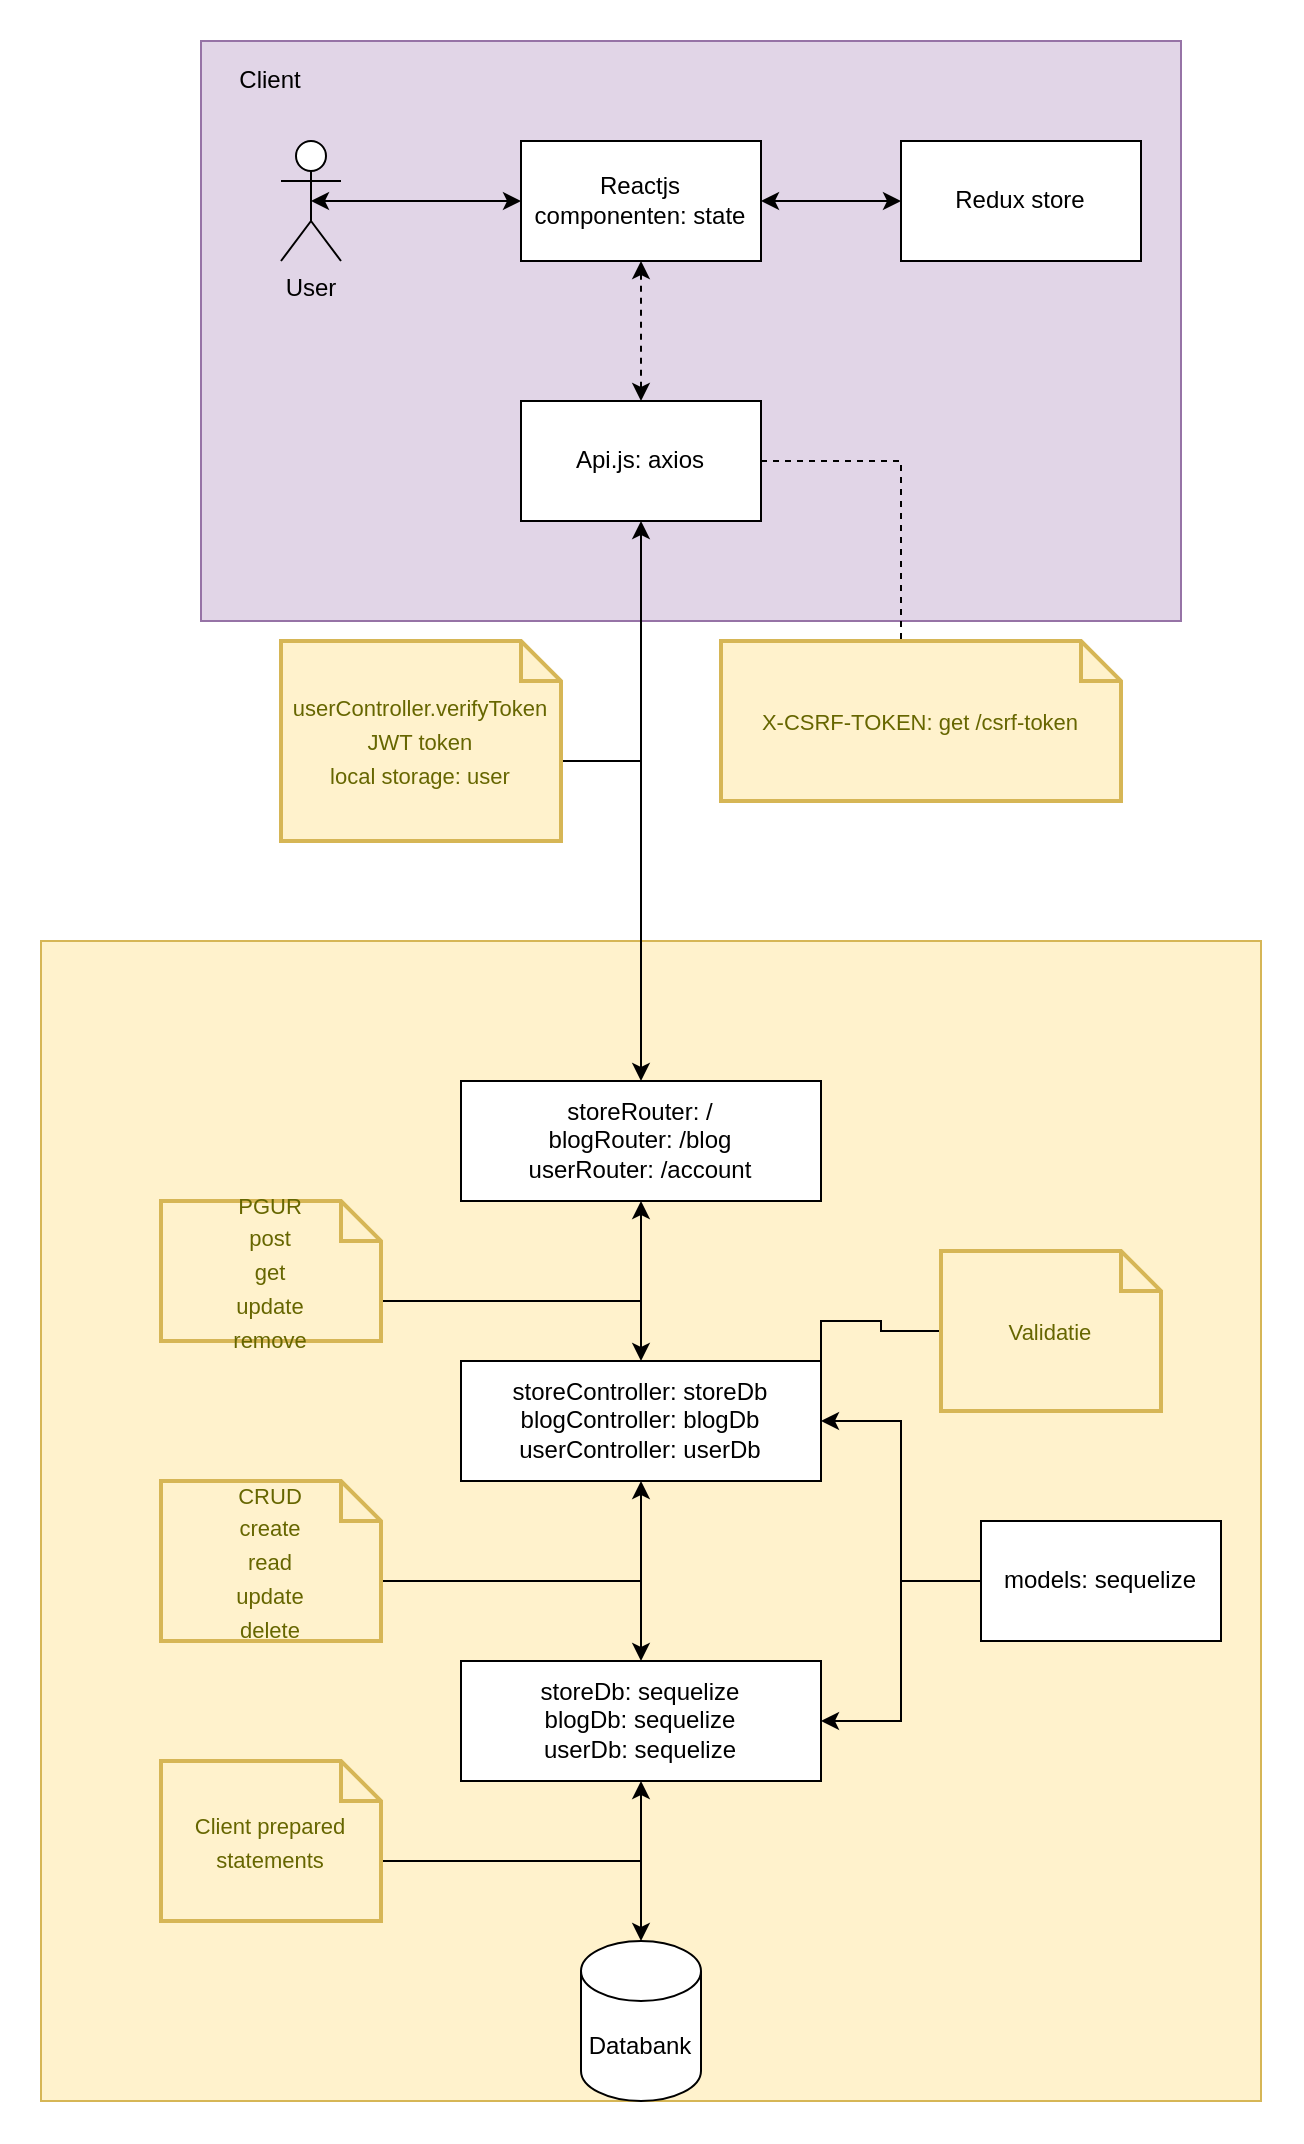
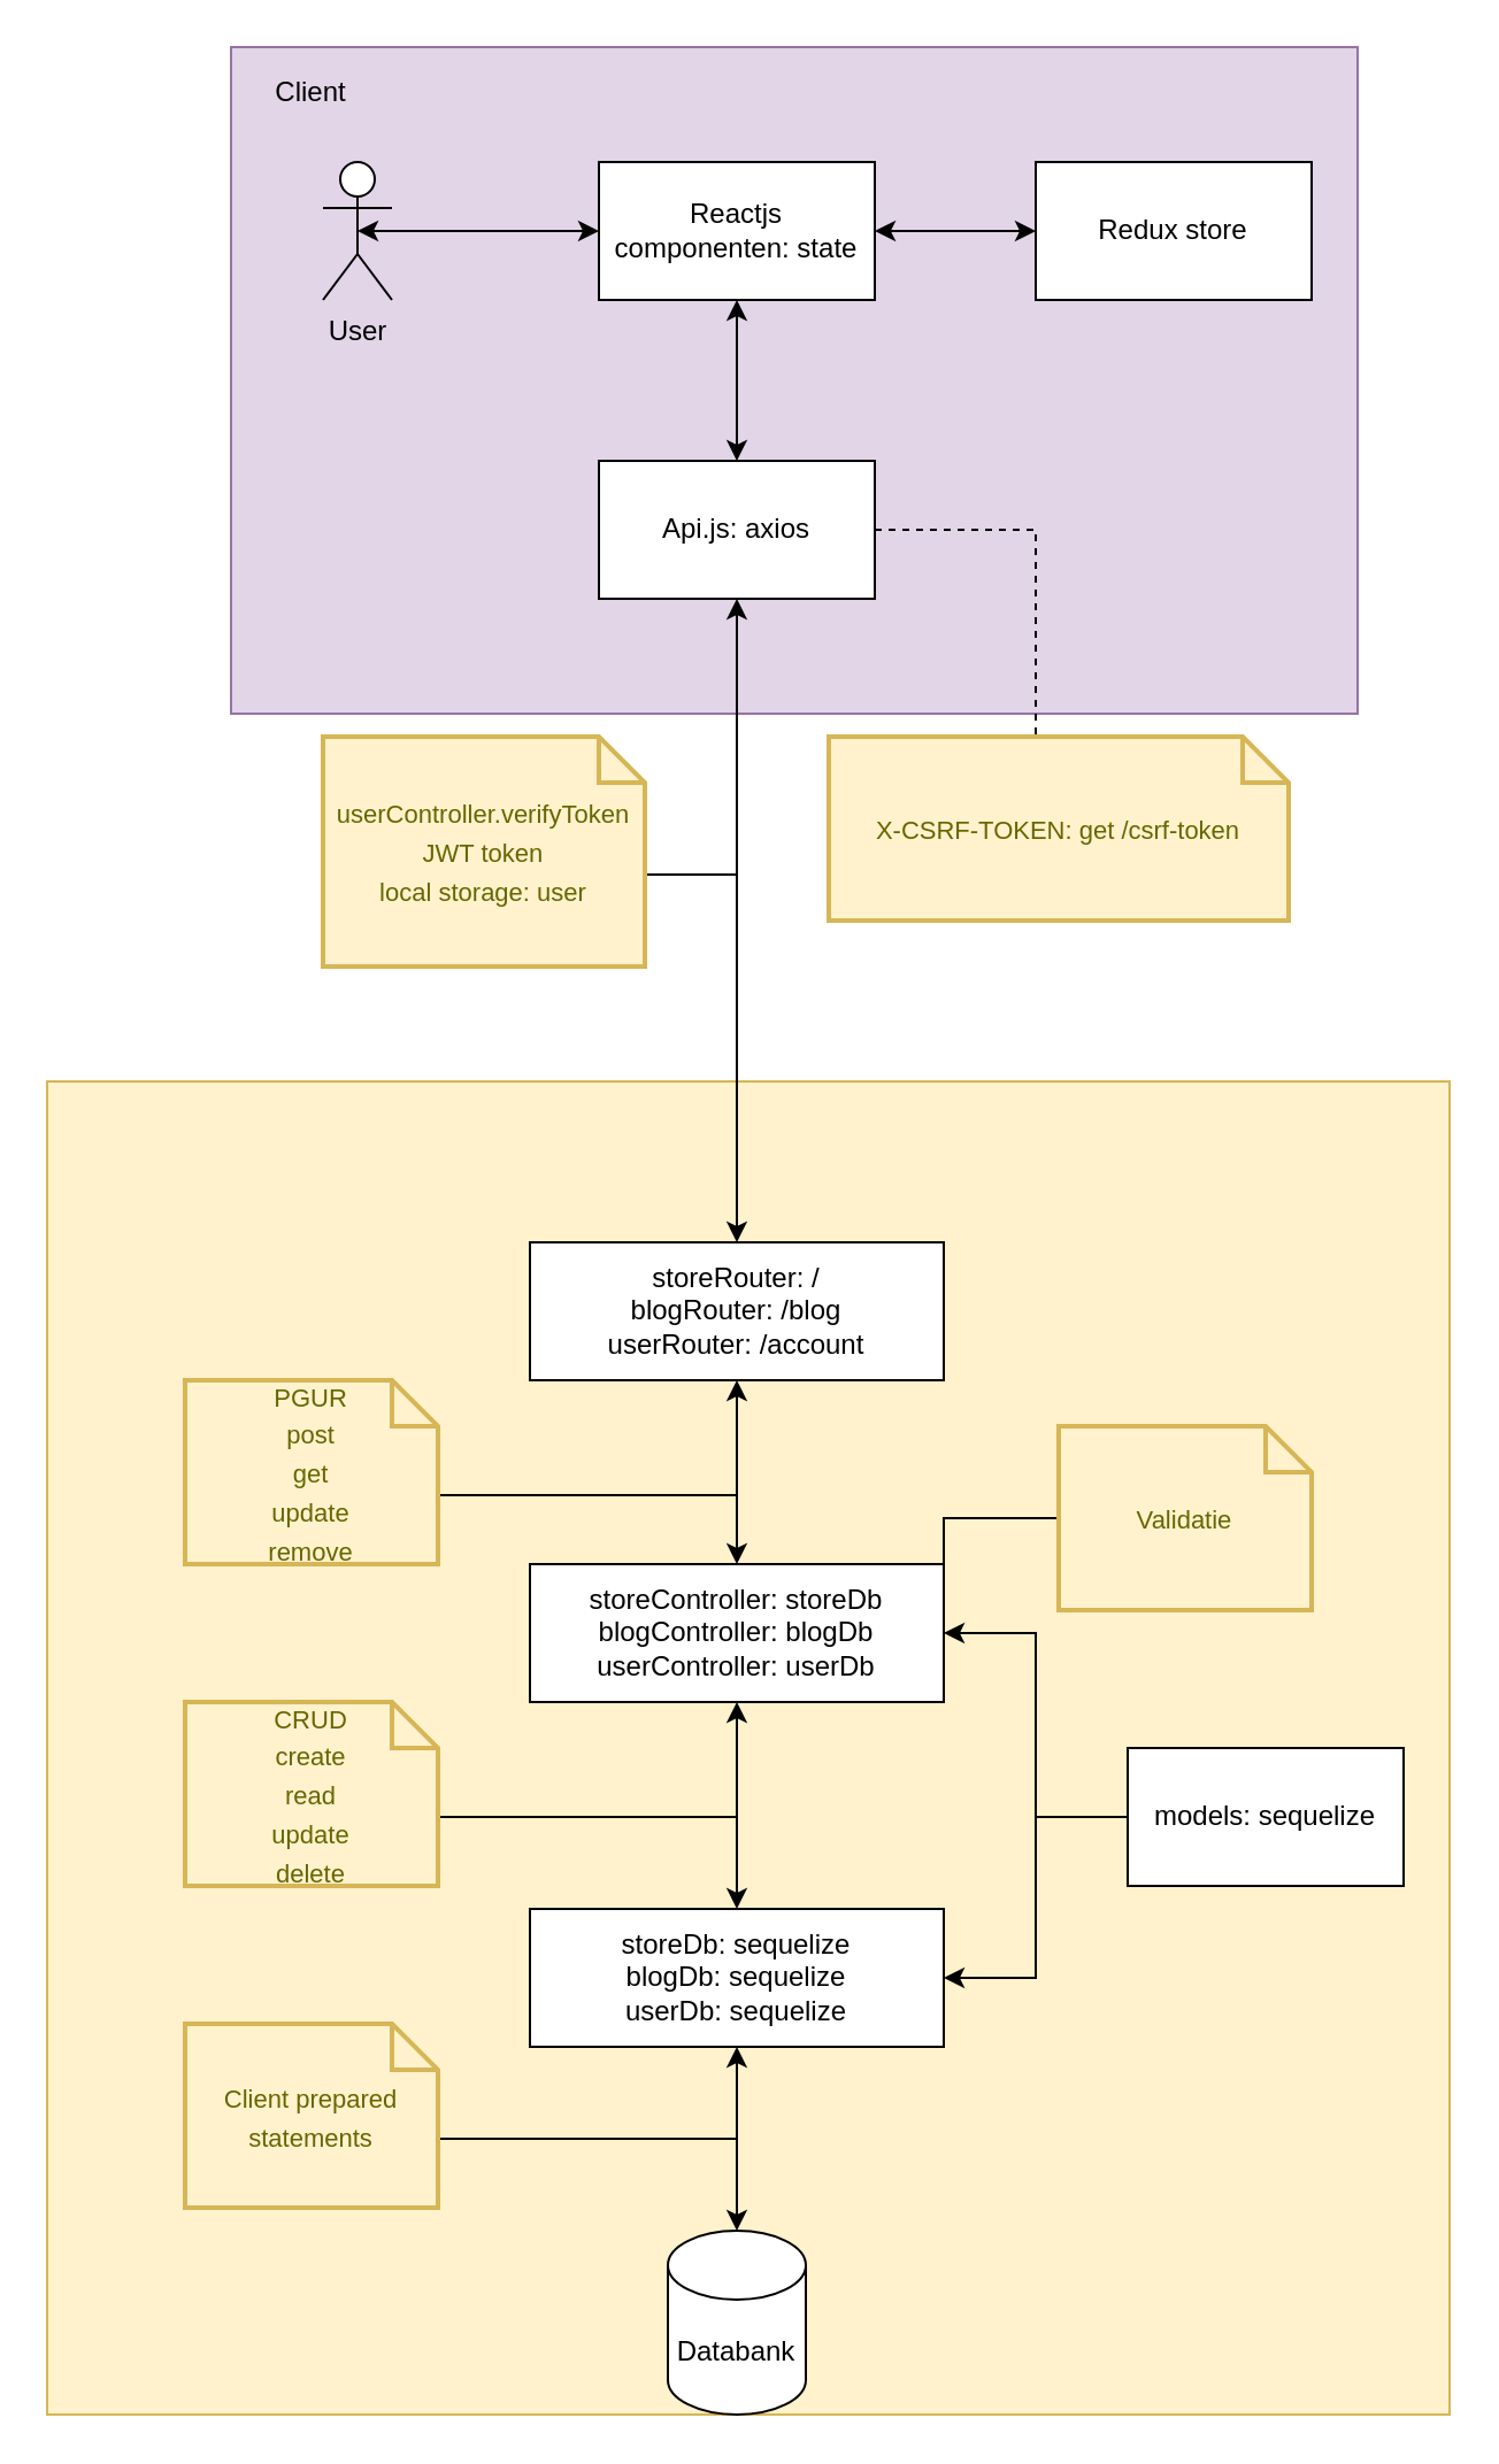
  <mxCell id="0" />
  <mxCell id="1" parent="0" />
  <mxCell id="2" value="" style="rounded=0;whiteSpace=wrap;html=1;fillColor=#e1d5e7;strokeColor=#9673a6;" vertex="1" parent="1"><mxGeometry x="100" y="20" width="490" height="290" as="geometry" /></mxCell>
  <mxCell id="3" value="" style="rounded=0;whiteSpace=wrap;html=1;fillColor=#fff2cc;strokeColor=#d6b656;" vertex="1" parent="1"><mxGeometry x="20" y="470" width="610" height="580" as="geometry" /></mxCell>
  <mxCell id="4" value="Databank" style="shape=cylinder3;whiteSpace=wrap;html=1;boundedLbl=1;backgroundOutline=1;size=15;" vertex="1" parent="1"><mxGeometry x="290" y="970" width="60" height="80" as="geometry" /></mxCell>
  <mxCell id="5" style="edgeStyle=orthogonalEdgeStyle;rounded=0;orthogonalLoop=1;jettySize=auto;html=1;exitX=1;exitY=0.5;exitDx=0;exitDy=0;entryX=0;entryY=0.5;entryDx=0;entryDy=0;startArrow=classic;startFill=1;endArrow=none;endFill=0;" edge="1" parent="1" source="7" target="13"><mxGeometry relative="1" as="geometry" /></mxCell>
  <mxCell id="6" style="edgeStyle=orthogonalEdgeStyle;rounded=0;orthogonalLoop=1;jettySize=auto;html=1;exitX=0.5;exitY=1;exitDx=0;exitDy=0;entryX=0.5;entryY=0;entryDx=0;entryDy=0;entryPerimeter=0;startArrow=classic;startFill=1;endArrow=classic;endFill=1;" edge="1" parent="1" source="7" target="4"><mxGeometry relative="1" as="geometry" /></mxCell>
  <mxCell id="7" value="storeDb: sequelize&lt;br&gt;blogDb: sequelize&lt;br&gt;userDb: sequelize" style="rounded=0;whiteSpace=wrap;html=1;" vertex="1" parent="1"><mxGeometry x="230" y="830" width="180" height="60" as="geometry" /></mxCell>
  <mxCell id="8" style="edgeStyle=orthogonalEdgeStyle;rounded=0;orthogonalLoop=1;jettySize=auto;html=1;exitX=1;exitY=0.5;exitDx=0;exitDy=0;entryX=0;entryY=0.5;entryDx=0;entryDy=0;startArrow=classic;startFill=1;endArrow=none;endFill=0;" edge="1" parent="1" source="10" target="13"><mxGeometry relative="1" as="geometry" /></mxCell>
  <mxCell id="9" style="edgeStyle=orthogonalEdgeStyle;rounded=0;orthogonalLoop=1;jettySize=auto;html=1;exitX=0.5;exitY=1;exitDx=0;exitDy=0;entryX=0.5;entryY=0;entryDx=0;entryDy=0;startArrow=classic;startFill=1;endArrow=classic;endFill=1;" edge="1" parent="1" source="10" target="7"><mxGeometry relative="1" as="geometry" /></mxCell>
  <mxCell id="10" value="storeController: storeDb&lt;br&gt;blogController: blogDb&lt;br&gt;userController: userDb" style="rounded=0;whiteSpace=wrap;html=1;" vertex="1" parent="1"><mxGeometry x="230" y="680" width="180" height="60" as="geometry" /></mxCell>
  <mxCell id="11" style="edgeStyle=orthogonalEdgeStyle;rounded=0;orthogonalLoop=1;jettySize=auto;html=1;exitX=0.5;exitY=1;exitDx=0;exitDy=0;startArrow=classic;startFill=1;endArrow=classic;endFill=1;" edge="1" parent="1" source="12" target="10"><mxGeometry relative="1" as="geometry" /></mxCell>
  <mxCell id="12" value="storeRouter: /&lt;br&gt;blogRouter: /blog&lt;br&gt;userRouter: /account" style="rounded=0;whiteSpace=wrap;html=1;" vertex="1" parent="1"><mxGeometry x="230" y="540" width="180" height="60" as="geometry" /></mxCell>
  <mxCell id="13" value="models: sequelize" style="rounded=0;whiteSpace=wrap;html=1;" vertex="1" parent="1"><mxGeometry x="490" y="760" width="120" height="60" as="geometry" /></mxCell>
  <mxCell id="14" style="edgeStyle=orthogonalEdgeStyle;rounded=0;orthogonalLoop=1;jettySize=auto;html=1;exitX=0;exitY=0;exitDx=110;exitDy=50;exitPerimeter=0;startArrow=none;startFill=0;endArrow=none;endFill=0;" edge="1" parent="1" source="15"><mxGeometry relative="1" as="geometry"><mxPoint x="320" y="790" as="targetPoint" /></mxGeometry></mxCell>
  <mxCell id="15" value="&lt;font style=&quot;font-size: 11px&quot;&gt;CRUD&lt;br&gt;create&lt;br&gt;read&lt;br&gt;update&lt;br&gt;delete&lt;br&gt;&lt;/font&gt;" style="shape=note;strokeWidth=2;fontSize=14;size=20;whiteSpace=wrap;html=1;fillColor=#fff2cc;strokeColor=#d6b656;fontColor=#666600;" vertex="1" parent="1"><mxGeometry x="80" y="740" width="110" height="80" as="geometry" /></mxCell>
  <mxCell id="16" style="edgeStyle=orthogonalEdgeStyle;rounded=0;orthogonalLoop=1;jettySize=auto;html=1;exitX=0;exitY=0;exitDx=110;exitDy=50;exitPerimeter=0;startArrow=none;startFill=0;endArrow=none;endFill=0;" edge="1" parent="1" source="17"><mxGeometry relative="1" as="geometry"><mxPoint x="320" y="650" as="targetPoint" /></mxGeometry></mxCell>
- <mxCell id="17" value="&lt;span style=&quot;font-size: 11px&quot;&gt;PGUR&lt;br&gt;post&lt;br&gt;get&lt;br&gt;update&lt;br&gt;remove&lt;br&gt;&lt;/span&gt;" style="shape=note;strokeWidth=2;fontSize=14;size=20;whiteSpace=wrap;html=1;fillColor=#fff2cc;strokeColor=#d6b656;fontColor=#666600;" vertex="1" parent="1"><mxGeometry x="80" y="600" width="110" height="70" as="geometry" /></mxCell>
+ <mxCell id="17" value="&lt;span style=&quot;font-size: 11px&quot;&gt;PGUR&lt;br&gt;post&lt;br&gt;get&lt;br&gt;update&lt;br&gt;remove&lt;br&gt;&lt;/span&gt;" style="shape=note;strokeWidth=2;fontSize=14;size=20;whiteSpace=wrap;html=1;fillColor=#fff2cc;strokeColor=#d6b656;fontColor=#666600;" vertex="1" parent="1"><mxGeometry x="80" y="600" width="110" height="80" as="geometry" /></mxCell>
  <mxCell id="18" style="edgeStyle=orthogonalEdgeStyle;rounded=0;orthogonalLoop=1;jettySize=auto;html=1;exitX=0.5;exitY=0.5;exitDx=0;exitDy=0;exitPerimeter=0;entryX=0;entryY=0.5;entryDx=0;entryDy=0;startArrow=classic;startFill=1;endArrow=classic;endFill=1;" edge="1" parent="1" source="19" target="22"><mxGeometry relative="1" as="geometry" /></mxCell>
  <mxCell id="19" value="User" style="shape=umlActor;verticalLabelPosition=bottom;verticalAlign=top;html=1;outlineConnect=0;" vertex="1" parent="1"><mxGeometry x="140" y="70" width="30" height="60" as="geometry" /></mxCell>
  <mxCell id="20" style="edgeStyle=orthogonalEdgeStyle;rounded=0;orthogonalLoop=1;jettySize=auto;html=1;exitX=1;exitY=0.5;exitDx=0;exitDy=0;entryX=0;entryY=0.5;entryDx=0;entryDy=0;startArrow=classic;startFill=1;endArrow=classic;endFill=1;" edge="1" parent="1" source="22" target="26"><mxGeometry relative="1" as="geometry" /></mxCell>
- <mxCell id="21" style="edgeStyle=orthogonalEdgeStyle;rounded=0;orthogonalLoop=1;jettySize=auto;html=1;exitX=0.5;exitY=1;exitDx=0;exitDy=0;entryX=0.5;entryY=0;entryDx=0;entryDy=0;startArrow=classic;startFill=1;endArrow=classic;endFill=1;dashed=1;" edge="1" parent="1" source="22" target="25"><mxGeometry relative="1" as="geometry" /></mxCell>
+ <mxCell id="21" style="edgeStyle=orthogonalEdgeStyle;rounded=0;orthogonalLoop=1;jettySize=auto;html=1;exitX=0.5;exitY=1;exitDx=0;exitDy=0;entryX=0.5;entryY=0;entryDx=0;entryDy=0;startArrow=classic;startFill=1;endArrow=classic;endFill=1;" edge="1" parent="1" source="22" target="25"><mxGeometry relative="1" as="geometry" /></mxCell>
  <mxCell id="22" value="Reactjs componenten: state" style="rounded=0;whiteSpace=wrap;html=1;" vertex="1" parent="1"><mxGeometry x="260" y="70" width="120" height="60" as="geometry" /></mxCell>
  <mxCell id="23" style="edgeStyle=orthogonalEdgeStyle;rounded=0;orthogonalLoop=1;jettySize=auto;html=1;exitX=0.5;exitY=1;exitDx=0;exitDy=0;entryX=0.5;entryY=0;entryDx=0;entryDy=0;startArrow=classic;startFill=1;endArrow=classic;endFill=1;" edge="1" parent="1" source="25" target="12"><mxGeometry relative="1" as="geometry" /></mxCell>
  <mxCell id="24" style="edgeStyle=orthogonalEdgeStyle;rounded=0;orthogonalLoop=1;jettySize=auto;html=1;exitX=1;exitY=0.5;exitDx=0;exitDy=0;entryX=0;entryY=0;entryDx=90;entryDy=0;entryPerimeter=0;startArrow=none;startFill=0;endArrow=none;endFill=0;dashed=1;" edge="1" parent="1" source="25" target="29"><mxGeometry relative="1" as="geometry" /></mxCell>
  <mxCell id="25" value="Api.js: axios" style="rounded=0;whiteSpace=wrap;html=1;" vertex="1" parent="1"><mxGeometry x="260" y="200" width="120" height="60" as="geometry" /></mxCell>
  <mxCell id="26" value="Redux store" style="rounded=0;whiteSpace=wrap;html=1;" vertex="1" parent="1"><mxGeometry x="450" y="70" width="120" height="60" as="geometry" /></mxCell>
  <mxCell id="27" style="edgeStyle=orthogonalEdgeStyle;rounded=0;orthogonalLoop=1;jettySize=auto;html=1;exitX=0;exitY=0;exitDx=140;exitDy=60;exitPerimeter=0;startArrow=none;startFill=0;endArrow=none;endFill=0;" edge="1" parent="1" source="28"><mxGeometry relative="1" as="geometry"><mxPoint x="320" y="380" as="targetPoint" /></mxGeometry></mxCell>
  <mxCell id="28" value="&lt;font style=&quot;font-size: 11px&quot;&gt;userController.verifyToken&lt;br&gt;JWT token&lt;br&gt;local storage: user&lt;br&gt;&lt;/font&gt;" style="shape=note;strokeWidth=2;fontSize=14;size=20;whiteSpace=wrap;html=1;fillColor=#fff2cc;strokeColor=#d6b656;fontColor=#666600;" vertex="1" parent="1"><mxGeometry x="140" y="320" width="140" height="100" as="geometry" /></mxCell>
  <mxCell id="29" value="&lt;font style=&quot;font-size: 11px&quot;&gt;X-CSRF-TOKEN: get /csrf-token&lt;br&gt;&lt;/font&gt;" style="shape=note;strokeWidth=2;fontSize=14;size=20;whiteSpace=wrap;html=1;fillColor=#fff2cc;strokeColor=#d6b656;fontColor=#666600;" vertex="1" parent="1"><mxGeometry x="360" y="320" width="200" height="80" as="geometry" /></mxCell>
  <mxCell id="30" style="edgeStyle=orthogonalEdgeStyle;rounded=0;orthogonalLoop=1;jettySize=auto;html=1;exitX=0;exitY=0;exitDx=110;exitDy=50;exitPerimeter=0;startArrow=none;startFill=0;endArrow=none;endFill=0;" edge="1" parent="1" source="31"><mxGeometry relative="1" as="geometry"><mxPoint x="320" y="930" as="targetPoint" /></mxGeometry></mxCell>
  <mxCell id="31" value="&lt;font style=&quot;font-size: 11px&quot;&gt;Client prepared statements&lt;/font&gt;" style="shape=note;strokeWidth=2;fontSize=14;size=20;whiteSpace=wrap;html=1;fillColor=#fff2cc;strokeColor=#d6b656;fontColor=#666600;" vertex="1" parent="1"><mxGeometry x="80" y="880" width="110" height="80" as="geometry" /></mxCell>
  <mxCell id="32" value="Client" style="text;html=1;strokeColor=none;fillColor=none;align=center;verticalAlign=middle;whiteSpace=wrap;rounded=0;" vertex="1" parent="1"><mxGeometry x="115" y="30" width="40" height="20" as="geometry" /></mxCell>
  <mxCell id="33" style="edgeStyle=orthogonalEdgeStyle;rounded=0;orthogonalLoop=1;jettySize=auto;html=1;exitX=0;exitY=0.5;exitDx=0;exitDy=0;exitPerimeter=0;entryX=1;entryY=0;entryDx=0;entryDy=0;startArrow=none;startFill=0;endArrow=none;endFill=0;" edge="1" parent="1" source="34" target="10"><mxGeometry relative="1" as="geometry" /></mxCell>
- <mxCell id="34" value="&lt;font style=&quot;font-size: 11px&quot;&gt;Validatie&lt;/font&gt;" style="shape=note;strokeWidth=2;fontSize=14;size=20;whiteSpace=wrap;html=1;fillColor=#fff2cc;strokeColor=#d6b656;fontColor=#666600;" vertex="1" parent="1"><mxGeometry x="470" y="625" width="110" height="80" as="geometry" /></mxCell>
+ <mxCell id="34" value="&lt;font style=&quot;font-size: 11px&quot;&gt;Validatie&lt;/font&gt;" style="shape=note;strokeWidth=2;fontSize=14;size=20;whiteSpace=wrap;html=1;fillColor=#fff2cc;strokeColor=#d6b656;fontColor=#666600;" vertex="1" parent="1"><mxGeometry x="460" y="620" width="110" height="80" as="geometry" /></mxCell>
